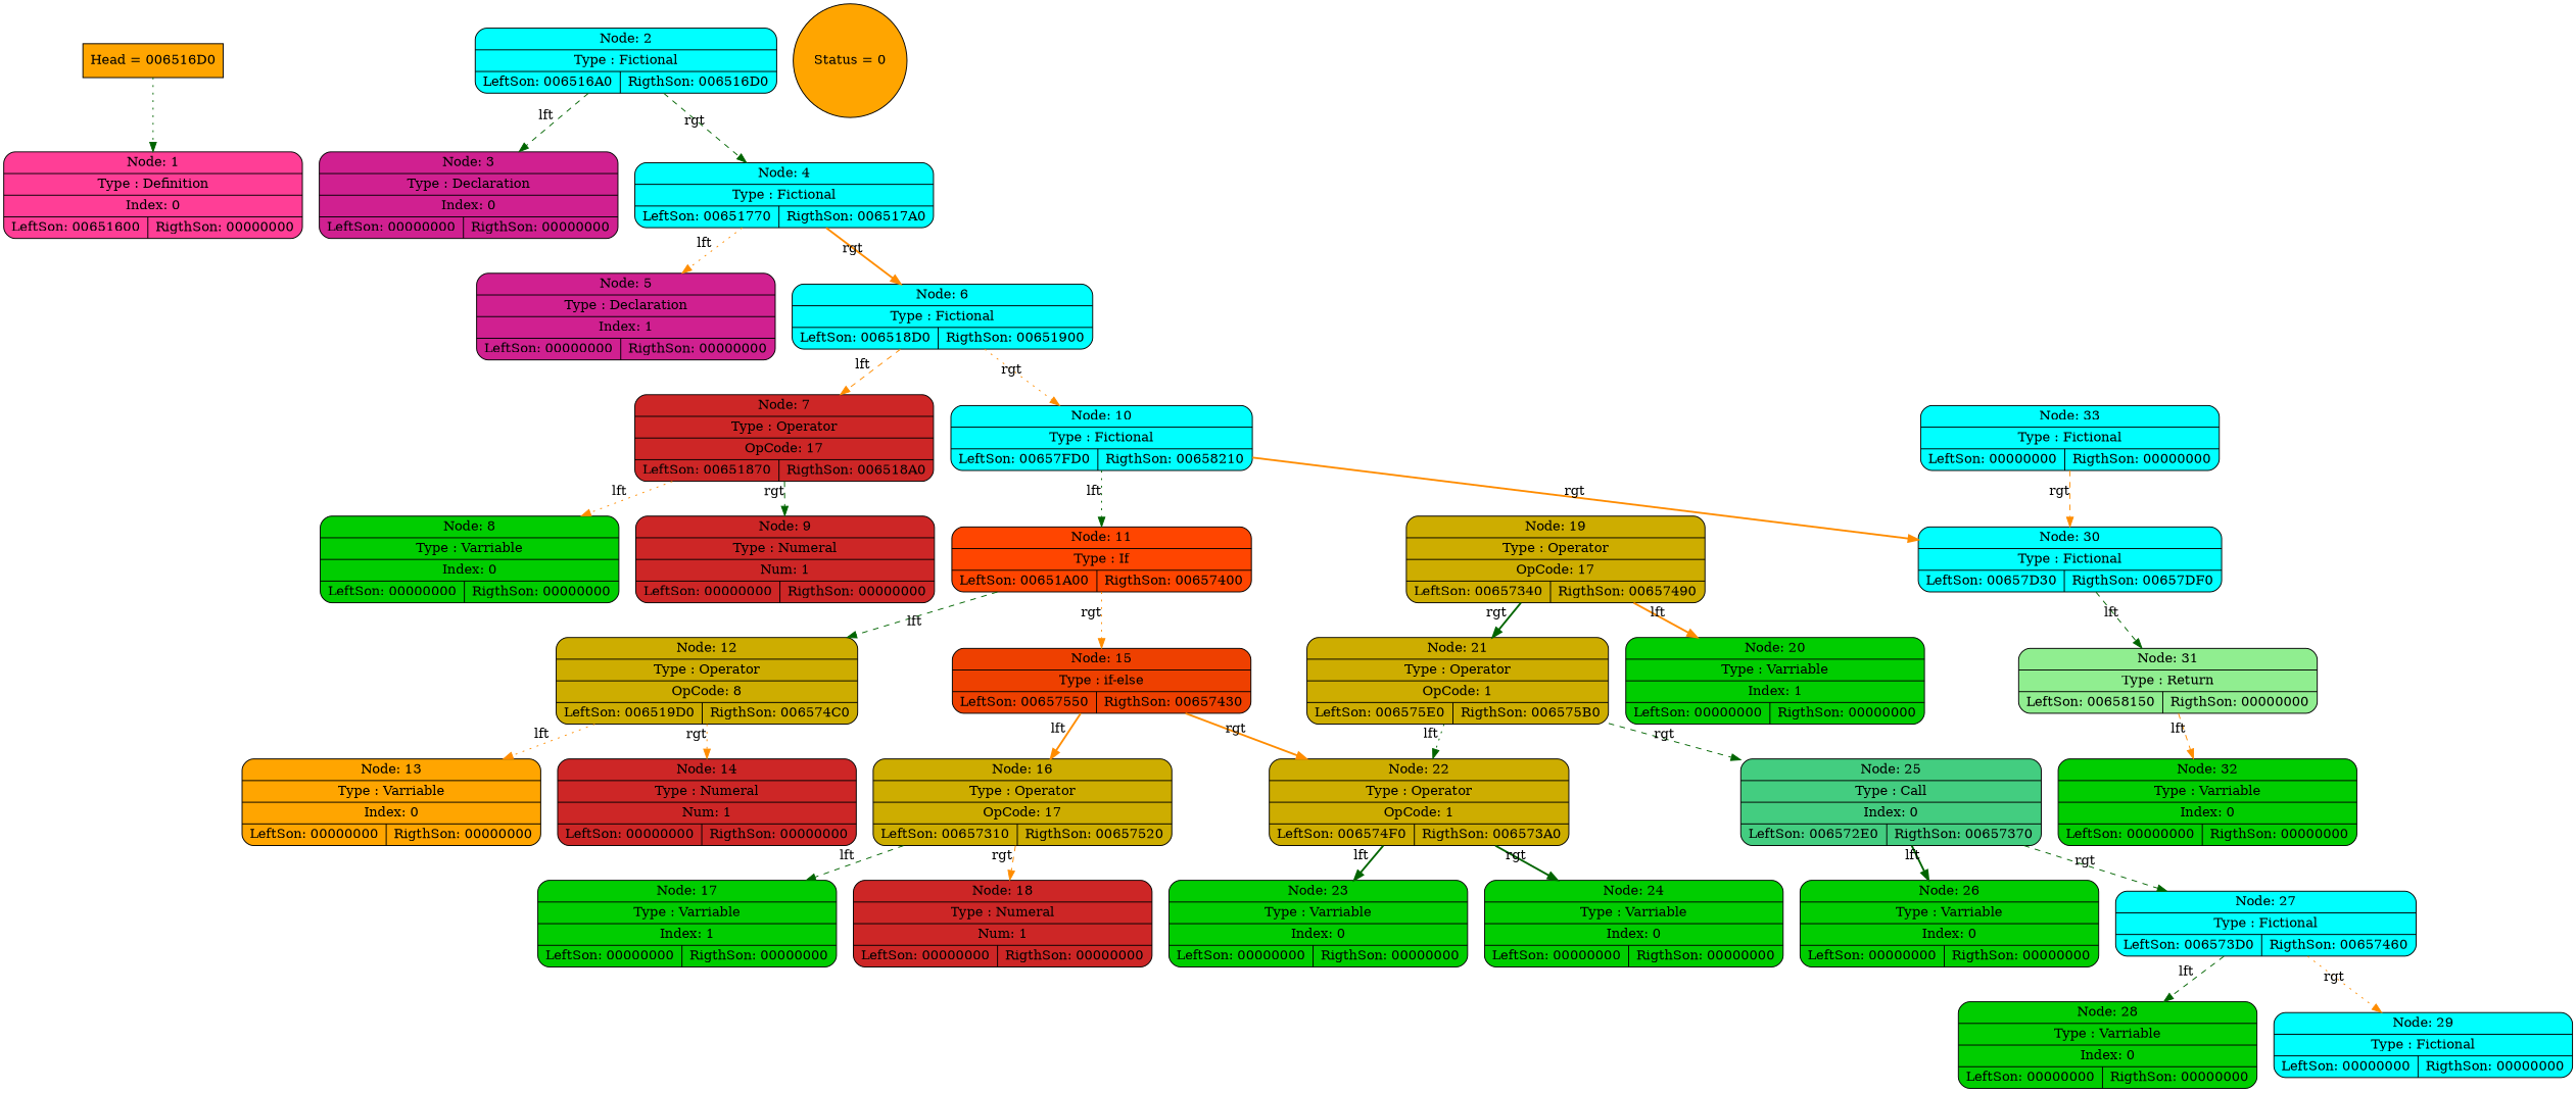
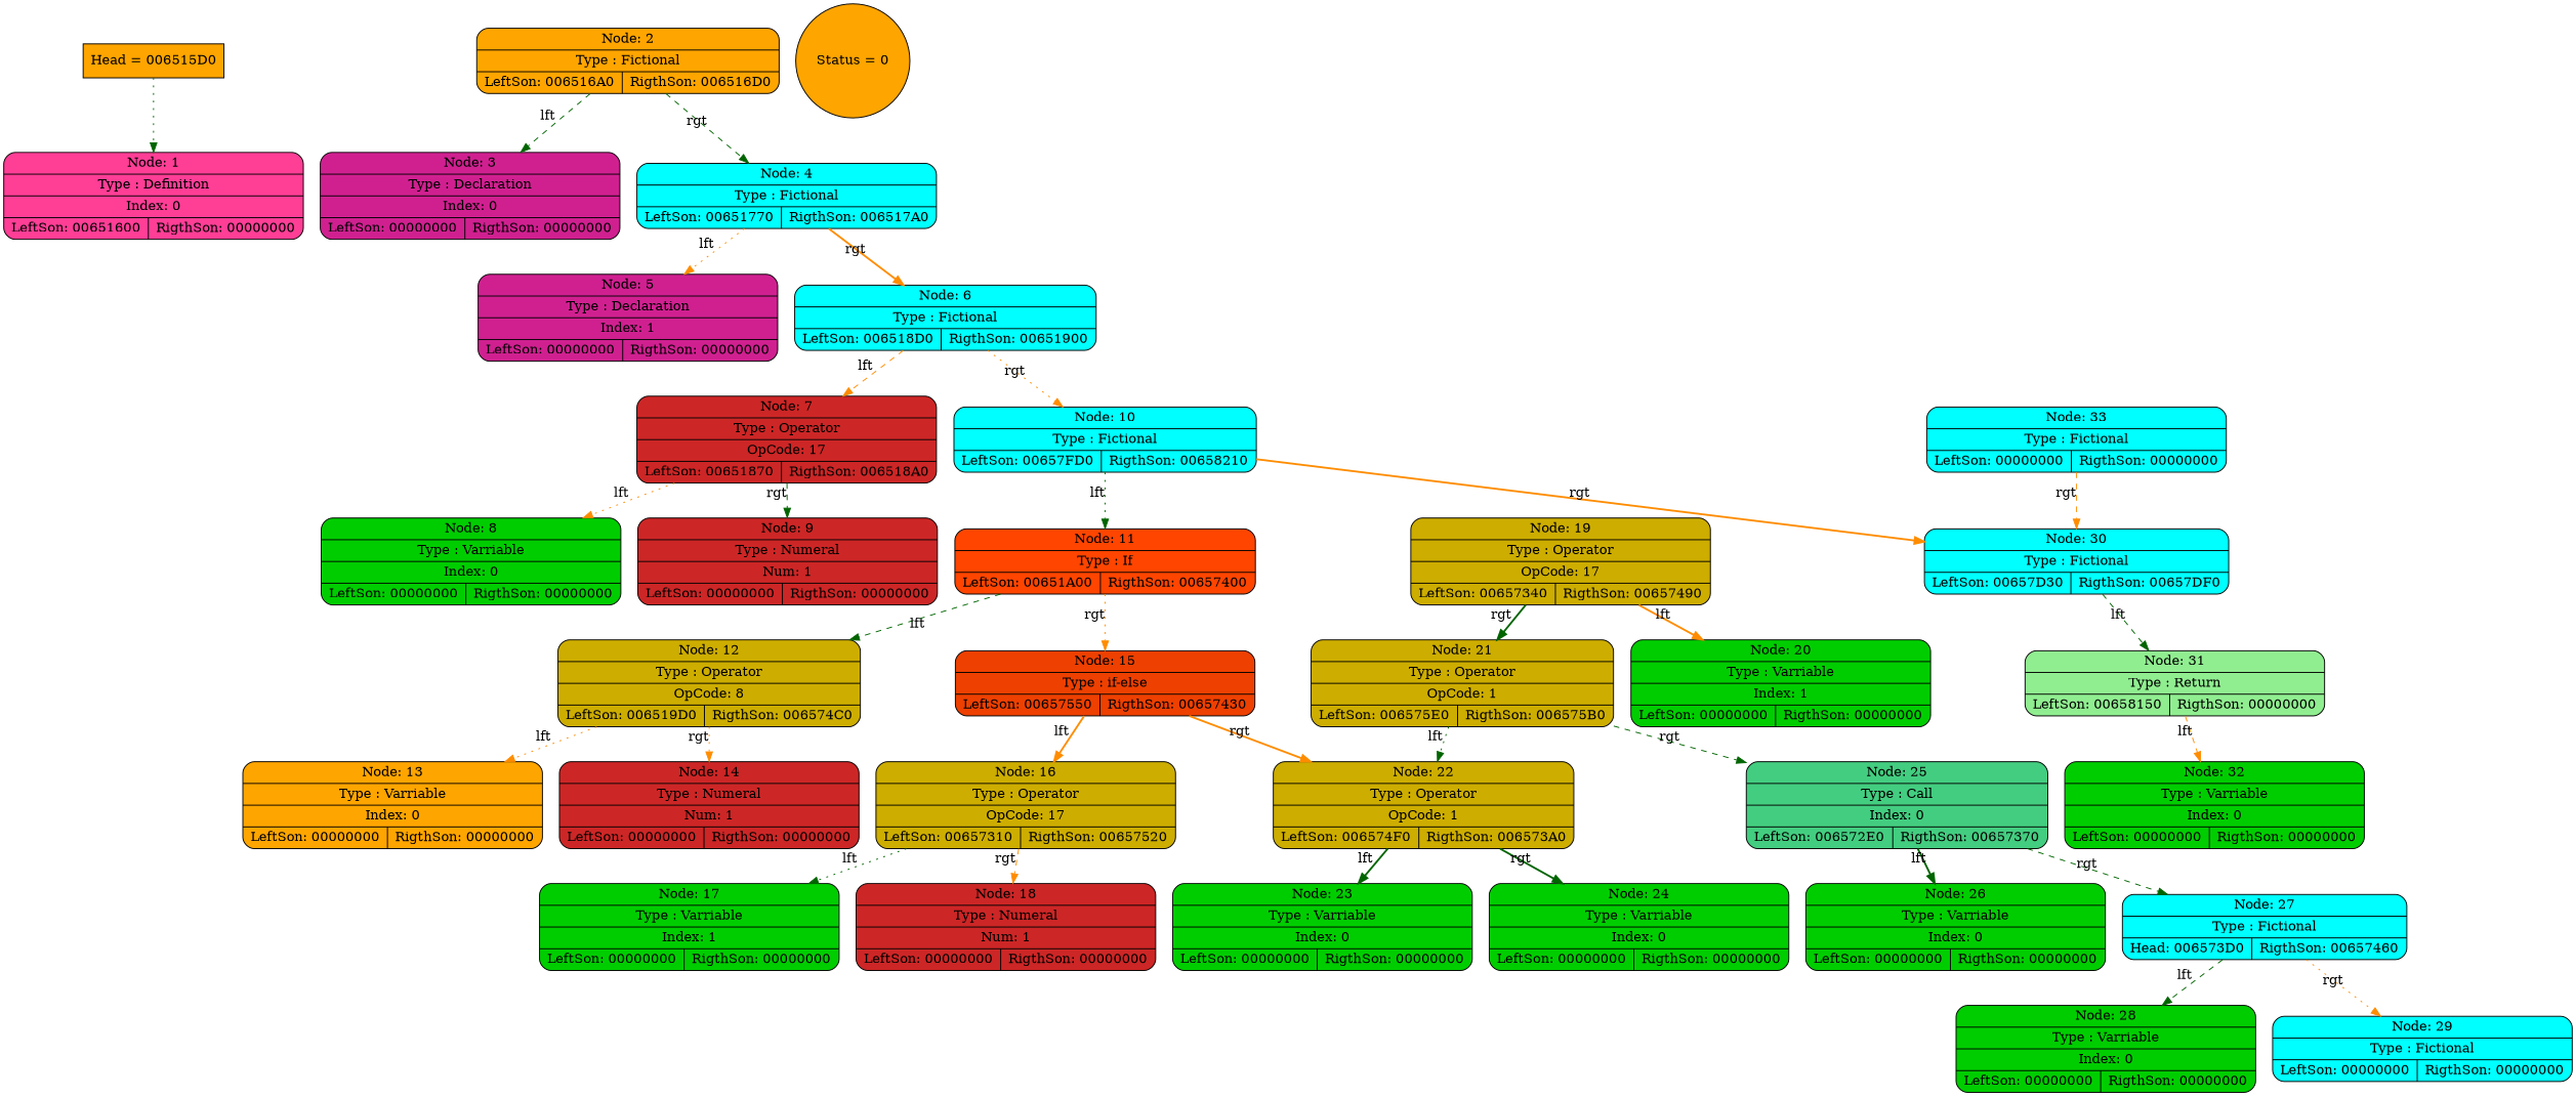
  digraph {
    rankdir=TB
    node [fillcolor=aqua shape=Mrecord style=filled]
    edge [color=darkgreen style=dashed xlabel=lft]
    n1 [fillcolor=violetred1 label="{ Node: 1 | Type : Definition | Index: 0 |{ LeftSon: 00651600 | RigthSon: 00000000} }"]
-   n2 [label="{ Node: 2 | Type : Fictional |{ LeftSon: 006516A0 | RigthSon: 006516D0} }"]
+   n2 [fillcolor=orange label="{ Node: 2 | Type : Fictional |{ LeftSon: 006516A0 | RigthSon: 006516D0} }"]
    n3 [fillcolor=violetred label="{ Node: 3 | Type : Declaration | Index: 0 |{ LeftSon: 00000000 | RigthSon: 00000000} }"]
    n4 [label="{ Node: 4 | Type : Fictional |{ LeftSon: 00651770 | RigthSon: 006517A0} }"]
    n5 [fillcolor=violetred label="{ Node: 5 | Type : Declaration | Index: 1 |{ LeftSon: 00000000 | RigthSon: 00000000} }"]
    n6 [label="{ Node: 6 | Type : Fictional |{ LeftSon: 006518D0 | RigthSon: 00651900} }"]
    n7 [fillcolor=firebrick3 label="{ Node: 7 | Type : Operator | OpCode: 17 |{ LeftSon: 00651870 | RigthSon: 006518A0} }"]
    n8 [label="{ Node: 10 | Type : Fictional |{ LeftSon: 00657FD0 | RigthSon: 00658210} }"]
    n9 [fillcolor=green3 label="{ Node: 8 | Type : Varriable | Index: 0 |{ LeftSon: 00000000 | RigthSon: 00000000} }"]
    n10 [fillcolor=firebrick3 label="{ Node: 9 | Type : Numeral | Num: 1 |{ LeftSon: 00000000 | RigthSon: 00000000} }"]
    n11 [fillcolor=orangered label="{ Node: 11 | Type : If |{ LeftSon: 00651A00 | RigthSon: 00657400} }"]
    n12 [label="{ Node: 30 | Type : Fictional |{ LeftSon: 00657D30 | RigthSon: 00657DF0} }"]
    n13 [fillcolor=gold3 label="{ Node: 12 | Type : Operator | OpCode: 8 |{ LeftSon: 006519D0 | RigthSon: 006574C0} }"]
    n14 [fillcolor=orangered2 label="{ Node: 15 | Type : if-else |{ LeftSon: 00657550 | RigthSon: 00657430} }"]
    n15 [fillcolor=orange label="{ Node: 13 | Type : Varriable | Index: 0 |{ LeftSon: 00000000 | RigthSon: 00000000} }"]
    n16 [fillcolor=firebrick3 label="{ Node: 14 | Type : Numeral | Num: 1 |{ LeftSon: 00000000 | RigthSon: 00000000} }"]
    n17 [fillcolor=gold3 label="{ Node: 16 | Type : Operator | OpCode: 17 |{ LeftSon: 00657310 | RigthSon: 00657520} }"]
    n18 [fillcolor=gold3 label="{ Node: 19 | Type : Operator | OpCode: 17 |{ LeftSon: 00657340 | RigthSon: 00657490} }"]
    n19 [fillcolor=green3 label="{ Node: 17 | Type : Varriable | Index: 1 |{ LeftSon: 00000000 | RigthSon: 00000000} }"]
    n20 [fillcolor=firebrick3 label="{ Node: 18 | Type : Numeral | Num: 1 |{ LeftSon: 00000000 | RigthSon: 00000000} }"]
    n21 [fillcolor=green3 label="{ Node: 20 | Type : Varriable | Index: 1 |{ LeftSon: 00000000 | RigthSon: 00000000} }"]
    n22 [fillcolor=gold3 label="{ Node: 21 | Type : Operator | OpCode: 1 |{ LeftSon: 006575E0 | RigthSon: 006575B0} }"]
    n23 [fillcolor=gold3 label="{ Node: 22 | Type : Operator | OpCode: 1 |{ LeftSon: 006574F0 | RigthSon: 006573A0} }"]
    n24 [fillcolor=seagreen3 label="{ Node: 25 | Type : Call | Index: 0 |{ LeftSon: 006572E0 | RigthSon: 00657370} }"]
    n25 [fillcolor=green3 label="{ Node: 23 | Type : Varriable | Index: 0 |{ LeftSon: 00000000 | RigthSon: 00000000} }"]
    n26 [fillcolor=green3 label="{ Node: 24 | Type : Varriable | Index: 0 |{ LeftSon: 00000000 | RigthSon: 00000000} }"]
    n27 [fillcolor=green3 label="{ Node: 26 | Type : Varriable | Index: 0 |{ LeftSon: 00000000 | RigthSon: 00000000} }"]
-   n28 [label="{ Node: 27 | Type : Fictional |{ LeftSon: 006573D0 | RigthSon: 00657460} }"]
+   n28 [label="{ Node: 27 | Type : Fictional |{ Head: 006573D0 | RigthSon: 00657460} }"]
    n29 [fillcolor=green3 label="{ Node: 28 | Type : Varriable | Index: 0 |{ LeftSon: 00000000 | RigthSon: 00000000} }"]
    n30 [label="{ Node: 29 | Type : Fictional |{ LeftSon: 00000000 | RigthSon: 00000000} }"]
    n31 [fillcolor=lightgreen label="{ Node: 31 | Type : Return |{ LeftSon: 00658150 | RigthSon: 00000000} }"]
    n32 [label="{ Node: 33 | Type : Fictional |{ LeftSon: 00000000 | RigthSon: 00000000} }"]
    n33 [fillcolor=green3 label="{ Node: 32 | Type : Varriable | Index: 0 |{ LeftSon: 00000000 | RigthSon: 00000000} }"]
-   n34 [fillcolor=orange label="Head = 006516D0" shape=box]
+   n34 [fillcolor=orange label="Head = 006515D0" shape=box]
    n35 [fillcolor=orange label="Status = 0" shape=circle]
    subgraph sub_1 {
      n1
      n2
      n3
      n4
      n5
      n6
      n7
      n8
      n9
      n10
      n11
      n12
      n13
      n14
      n15
      n16
      n17
      n18
      n19
      n20
      n21
      n22
      n23
      n24
      n25
      n26
      n27
      n28
      n29
      n30
      n31
      n32
      n33
    }
    subgraph sub_2 {
      n34
      n35
    }
    n2 -> n3
    n2 -> n4 [xlabel=rgt]
    n4 -> n5 [color=darkorange style=dotted]
    n4 -> n6 [color=darkorange style=bold xlabel=rgt]
    n6 -> n7 [color=darkorange]
    n6 -> n8 [color=darkorange style=dotted xlabel=rgt]
    n7 -> n9 [color=darkorange style=dotted]
    n7 -> n10 [xlabel=rgt]
    n8 -> n11 [style=dotted]
    n8 -> n12 [color=darkorange style=bold xlabel=rgt]
    n11 -> n13
    n11 -> n14 [color=darkorange style=dotted xlabel=rgt]
    n12 -> n31
    n13 -> n15 [color=darkorange style=dotted]
    n13 -> n16 [color=darkorange style=dotted xlabel=rgt]
    n14 -> n17 [color=darkorange style=bold]
    n14 -> n23 [color=darkorange style=bold xlabel=rgt]
-   n17 -> n19
+   n17 -> n19 [style=dotted]
    n17 -> n20 [color=darkorange xlabel=rgt]
    n18 -> n21 [color=darkorange style=bold]
    n18 -> n22 [style=bold xlabel=rgt]
    n22 -> n23 [style=dotted]
    n22 -> n24 [xlabel=rgt]
    n23 -> n25 [style=bold]
    n23 -> n26 [style=bold xlabel=rgt]
    n24 -> n27 [style=bold]
    n24 -> n28 [xlabel=rgt]
    n28 -> n29
    n28 -> n30 [color=darkorange style=dotted xlabel=rgt]
    n31 -> n33 [color=darkorange]
    n32 -> n12 [color=darkorange xlabel=rgt]
    n34 -> n1 [style=dotted xlabel=""]
  }
